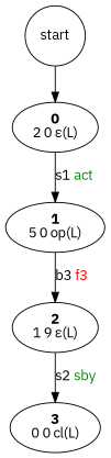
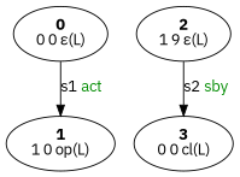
  digraph {
    fontname="IBM Plex Sans"
    node [fontname="IBM Plex Sans"]
    edge [fontname="IBM Plex Sans"]
-   start [shape=circle]
-   n2 [label=<<b>0</b><br/>2 0 ε(L)>]
-   n3 [label=<<b>1</b><br/>5 0 op(L)>]
+   n2 [label=<<b>0</b><br/>0 0 ε(L)>]
+   n3 [label=<<b>1</b><br/>1 0 op(L)>]
    n4 [label=<<b>2</b><br/>1 9 ε(L)>]
    n5 [label=<<b>3</b><br/>0 0 cl(L)>]
-   start -> n2
    n2 -> n3 [label=<s1 <font color="green4">act</font>>]
-   n3 -> n4 [label=<b3 <font color="red">f3</font>>]
    n4 -> n5 [label=<s2 <font color="green4">sby</font>>]
  }
